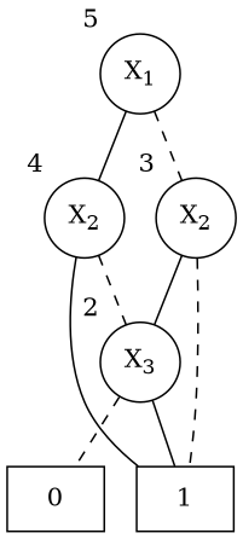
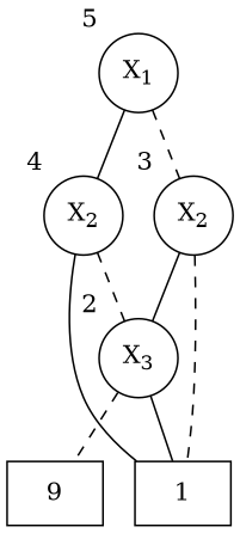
  graph {
    node [shape=circle]
    1 [shape=box]
-   0 [shape=box]
+   0 [shape=box label=9]
    n3 [label=<X<SUB>3</SUB>> xlabel=2]
    n4 [label=<X<SUB>2</SUB>> xlabel=3]
    n5 [label=<X<SUB>2</SUB>> xlabel=4]
    n6 [label=<X<SUB>1</SUB>> xlabel=5]
    n3 -- 1
    n3 -- 0 [style=dashed]
    n4 -- 1 [style=dashed]
    n4 -- n3
    n5 -- 1
    n5 -- n3 [style=dashed]
    n6 -- n4 [style=dashed]
    n6 -- n5
  }
